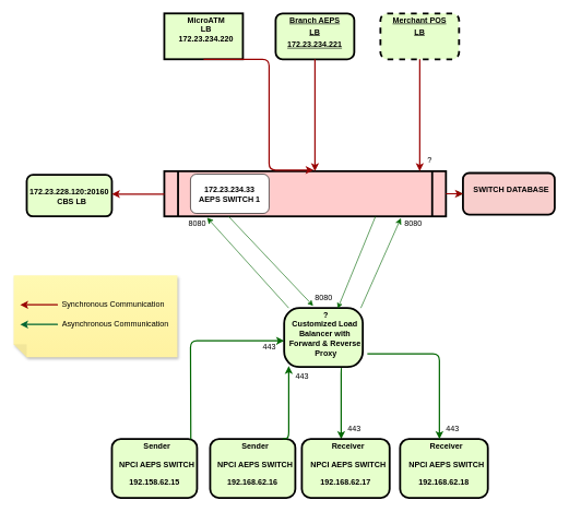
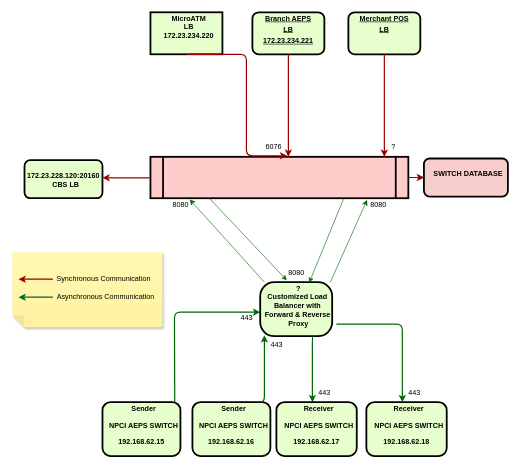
  <mxCell id="0" />
  <mxCell id="1" parent="0" />
  <mxCell id="2" value="&lt;p style=&quot;margin: 0px; margin-top: 4px; text-align: center; text-decoration: underline;&quot;&gt;&lt;/p&gt;&lt;p style=&quot;margin: 0px; margin-left: 8px;&quot;&gt;MicroATM&lt;/p&gt;&lt;p style=&quot;margin: 0px; margin-left: 8px;&quot;&gt;LB&lt;/p&gt;&lt;p style=&quot;margin: 0px; margin-left: 8px;&quot;&gt;172.23.234.220&lt;/p&gt;" style="verticalAlign=middle;align=center;overflow=fill;fontSize=12;fontFamily=Helvetica;html=1;fontStyle=1;strokeWidth=3;fillColor=#E6FFCC;rounded=0;" parent="1" vertex="1"><mxGeometry x="250" y="20" width="120" height="70" as="geometry" /></mxCell>
  <mxCell id="3" value="" style="edgeStyle=orthogonalEdgeStyle;rounded=0;orthogonalLoop=1;jettySize=auto;html=1;strokeColor=#006600;endSize=7;" edge="1" parent="1" source="4" target="37"><mxGeometry relative="1" as="geometry" /></mxCell>
  <mxCell id="4" value="" style="shape=process;whiteSpace=wrap;align=center;verticalAlign=middle;size=0.048;fontStyle=1;strokeWidth=3;fillColor=#FFCCCC" parent="1" vertex="1"><mxGeometry x="250" y="261" width="430" height="69" as="geometry" /></mxCell>
  <mxCell id="5" value="&lt;p style=&quot;margin: 4px 0px 0px;&quot;&gt;&lt;u&gt;Branch AEPS&lt;/u&gt;&lt;/p&gt;&lt;p style=&quot;margin: 4px 0px 0px;&quot;&gt;&lt;u&gt;LB&lt;/u&gt;&lt;/p&gt;&lt;p style=&quot;margin: 4px 0px 0px;&quot;&gt;&lt;u&gt;172.23.234.221&lt;/u&gt;&lt;/p&gt;" style="verticalAlign=middle;align=center;overflow=fill;fontSize=12;fontFamily=Helvetica;html=1;rounded=1;fontStyle=1;strokeWidth=3;fillColor=#E6FFCC" parent="1" vertex="1"><mxGeometry x="420" y="20" width="120" height="70" as="geometry" /></mxCell>
- <mxCell id="6" value="&lt;p style=&quot;margin: 0px; margin-top: 4px; text-align: center; text-decoration: underline;&quot;&gt;&lt;/p&gt;&lt;p style=&quot;text-decoration-line: underline; margin: 4px 0px 0px;&quot;&gt;Merchant POS&lt;/p&gt;&lt;p style=&quot;text-decoration-line: underline; margin: 4px 0px 0px;&quot;&gt;LB&lt;/p&gt;" style="verticalAlign=middle;align=center;overflow=fill;fontSize=12;fontFamily=Helvetica;html=1;rounded=1;fontStyle=1;strokeWidth=3;fillColor=#E6FFCC;dashed=1;" parent="1" vertex="1"><mxGeometry x="580" y="20" width="120" height="70" as="geometry" /></mxCell>
+ <mxCell id="6" value="&lt;p style=&quot;margin: 0px; margin-top: 4px; text-align: center; text-decoration: underline;&quot;&gt;&lt;/p&gt;&lt;p style=&quot;text-decoration-line: underline; margin: 4px 0px 0px;&quot;&gt;Merchant POS&lt;/p&gt;&lt;p style=&quot;text-decoration-line: underline; margin: 4px 0px 0px;&quot;&gt;LB&lt;/p&gt;" style="verticalAlign=middle;align=center;overflow=fill;fontSize=12;fontFamily=Helvetica;html=1;rounded=1;fontStyle=1;strokeWidth=3;fillColor=#E6FFCC" parent="1" vertex="1"><mxGeometry x="580" y="20" width="120" height="70" as="geometry" /></mxCell>
  <mxCell id="7" value="&lt;p style=&quot;margin: 0px; margin-top: 4px; text-align: center; text-decoration: underline;&quot;&gt;&lt;/p&gt;&lt;br&gt;172.23.228.120:20160&lt;br&gt;&lt;p style=&quot;margin: 0px; margin-left: 8px;&quot;&gt;&lt;span style=&quot;background-color: initial;&quot;&gt;CBS LB&lt;/span&gt;&lt;br&gt;&lt;/p&gt;" style="verticalAlign=middle;align=center;overflow=fill;fontSize=12;fontFamily=Helvetica;html=1;rounded=1;fontStyle=1;strokeWidth=3;fillColor=#E6FFCC" parent="1" vertex="1"><mxGeometry x="40" y="266.5" width="130" height="63.5" as="geometry" /></mxCell>
- <mxCell id="8" value="&lt;p style=&quot;margin: 0px; margin-top: 4px; text-align: center; text-decoration: underline;&quot;&gt;&lt;/p&gt;&lt;p style=&quot;margin: 0px; margin-left: 8px;&quot;&gt;&lt;span style=&quot;background-color: initial;&quot;&gt;Sender&lt;/span&gt;&lt;br&gt;&lt;/p&gt;&lt;p style=&quot;margin: 0px; margin-left: 8px;&quot;&gt;&lt;span style=&quot;background-color: initial;&quot;&gt;&lt;br&gt;&lt;/span&gt;&lt;/p&gt;&lt;p style=&quot;margin: 0px; margin-left: 8px;&quot;&gt;NPCI AEPS SWITCH&lt;/p&gt;&lt;p align=&quot;center&quot; class=&quot;MsoNormal&quot;&gt;&lt;span lang=&quot;EN-US&quot;&gt;192.158.62.15&lt;/span&gt;&lt;/p&gt;" style="verticalAlign=middle;align=center;overflow=fill;fontSize=12;fontFamily=Helvetica;html=1;rounded=1;fontStyle=1;strokeWidth=3;fillColor=#E6FFCC" parent="1" vertex="1"><mxGeometry x="170" y="670" width="130" height="90" as="geometry" /></mxCell>
+ <mxCell id="8" value="&lt;p style=&quot;margin: 0px; margin-top: 4px; text-align: center; text-decoration: underline;&quot;&gt;&lt;/p&gt;&lt;p style=&quot;margin: 0px; margin-left: 8px;&quot;&gt;&lt;span style=&quot;background-color: initial;&quot;&gt;Sender&lt;/span&gt;&lt;br&gt;&lt;/p&gt;&lt;p style=&quot;margin: 0px; margin-left: 8px;&quot;&gt;&lt;span style=&quot;background-color: initial;&quot;&gt;&lt;br&gt;&lt;/span&gt;&lt;/p&gt;&lt;p style=&quot;margin: 0px; margin-left: 8px;&quot;&gt;NPCI AEPS SWITCH&lt;/p&gt;&lt;p align=&quot;center&quot; class=&quot;MsoNormal&quot;&gt;&lt;span lang=&quot;EN-US&quot;&gt;192.168.62.15&lt;/span&gt;&lt;/p&gt;" style="verticalAlign=middle;align=center;overflow=fill;fontSize=12;fontFamily=Helvetica;html=1;rounded=1;fontStyle=1;strokeWidth=3;fillColor=#E6FFCC" parent="1" vertex="1"><mxGeometry x="170" y="670" width="130" height="90" as="geometry" /></mxCell>
  <mxCell id="9" value="" style="edgeStyle=elbowEdgeStyle;elbow=horizontal;strokeColor=#990000;strokeWidth=2;entryX=0.53;entryY=-0.024;entryDx=0;entryDy=0;entryPerimeter=0;exitX=0.5;exitY=1;exitDx=0;exitDy=0;" parent="1" source="2" target="4" edge="1"><mxGeometry width="100" height="100" relative="1" as="geometry"><mxPoint x="70" y="370" as="sourcePoint" /><mxPoint x="170" y="270" as="targetPoint" /><Array as="points"><mxPoint x="410" y="110" /><mxPoint x="440" y="220" /><mxPoint x="310" y="120" /><mxPoint x="370" y="120" /><mxPoint x="380" y="100" /><mxPoint x="440" y="240" /><mxPoint x="410" y="190" /><mxPoint x="380" y="120" /><mxPoint x="480" y="260" /><mxPoint x="320" y="100" /><mxPoint x="280" y="70" /><mxPoint x="300" y="90" /><mxPoint x="310" y="120" /><mxPoint x="320" y="140" /><mxPoint x="300" y="230" /></Array></mxGeometry></mxCell>
  <mxCell id="10" value="" style="edgeStyle=elbowEdgeStyle;elbow=horizontal;strokeColor=#990000;strokeWidth=2" parent="1" source="5" target="4" edge="1"><mxGeometry width="100" height="100" relative="1" as="geometry"><mxPoint x="370" y="240" as="sourcePoint" /><mxPoint x="470" y="140" as="targetPoint" /><Array as="points"><mxPoint x="480" y="100" /><mxPoint x="440" y="80" /><mxPoint x="460" y="130" /><mxPoint x="450" y="110" /><mxPoint x="480" y="190" /></Array></mxGeometry></mxCell>
  <mxCell id="11" value="" style="edgeStyle=elbowEdgeStyle;elbow=horizontal;strokeColor=#990000;strokeWidth=2" parent="1" source="6" target="4" edge="1"><mxGeometry width="100" height="100" relative="1" as="geometry"><mxPoint x="590" y="250" as="sourcePoint" /><mxPoint x="530" y="120" as="targetPoint" /><Array as="points"><mxPoint x="640" y="110" /><mxPoint x="600" y="90" /><mxPoint x="580" y="100" /><mxPoint x="620" y="120" /></Array></mxGeometry></mxCell>
  <mxCell id="12" value="" style="edgeStyle=elbowEdgeStyle;elbow=horizontal;strokeColor=#006600;strokeWidth=2;exitX=0.75;exitY=1;exitDx=0;exitDy=0;" parent="1" source="23" edge="1"><mxGeometry width="100" height="100" relative="1" as="geometry"><mxPoint x="520" y="570" as="sourcePoint" /><mxPoint x="520" y="670" as="targetPoint" /><Array as="points"><mxPoint x="520" y="620" /><mxPoint x="520" y="680" /><mxPoint x="520" y="660" /><mxPoint x="520" y="650" /><mxPoint x="520" y="670" /><mxPoint x="460" y="610" /><mxPoint x="450" y="630" /><mxPoint x="460" y="620" /><mxPoint x="460" y="640" /><mxPoint x="460" y="650" /><mxPoint x="460" y="670" /><mxPoint x="460" y="600" /><mxPoint x="400" y="440" /><mxPoint x="380" y="440" /><mxPoint x="410" y="350" /></Array></mxGeometry></mxCell>
  <mxCell id="13" value="" style="edgeStyle=elbowEdgeStyle;elbow=horizontal;strokeColor=#006600;strokeWidth=2;" parent="1" edge="1"><mxGeometry width="100" height="100" relative="1" as="geometry"><mxPoint x="290.5" y="670" as="sourcePoint" /><mxPoint x="433" y="520" as="targetPoint" /><Array as="points"><mxPoint x="290" y="590" /><mxPoint x="333" y="530" /><mxPoint x="213" y="610" /><mxPoint x="253" y="570" /><mxPoint x="263" y="560" /><mxPoint x="313" y="540" /><mxPoint x="485" y="560" /><mxPoint x="483" y="540" /><mxPoint x="473" y="550" /><mxPoint x="383" y="520" /><mxPoint x="383" y="460" /><mxPoint x="493" y="380" /><mxPoint x="453" y="440" /><mxPoint x="463" y="410" /><mxPoint x="423" y="400" /><mxPoint x="413" y="370" /><mxPoint x="383" y="290" /></Array></mxGeometry></mxCell>
  <mxCell id="14" value="" style="edgeStyle=elbowEdgeStyle;elbow=horizontal;strokeColor=#990000;strokeWidth=2" parent="1" source="4" target="7" edge="1"><mxGeometry width="100" height="100" relative="1" as="geometry"><mxPoint x="50" y="370" as="sourcePoint" /><mxPoint x="150" y="270" as="targetPoint" /><Array as="points"><mxPoint x="210" y="296" /><mxPoint x="190" y="290" /><mxPoint x="220" y="286" /><mxPoint x="270" y="340" /></Array></mxGeometry></mxCell>
  <mxCell id="15" value="&lt;span style=&quot;color: rgba(0, 0, 0, 0); font-family: monospace; font-size: 0px; font-style: normal; font-variant-ligatures: normal; font-variant-caps: normal; font-weight: 400; letter-spacing: normal; orphans: 2; text-align: start; text-indent: 0px; text-transform: none; widows: 2; word-spacing: 0px; -webkit-text-stroke-width: 0px; background-color: rgb(248, 249, 250); text-decoration-thickness: initial; text-decoration-style: initial; text-decoration-color: initial; float: none; display: inline !important;&quot;&gt;&amp;nbsp;&lt;/span&gt;" style="text;whiteSpace=wrap;html=1;" vertex="1" parent="1"><mxGeometry x="670" y="130" width="30" height="40" as="geometry" /></mxCell>
  <mxCell id="16" value="&lt;span style=&quot;color: rgba(0, 0, 0, 0); font-family: monospace; font-size: 0px; font-style: normal; font-variant-ligatures: normal; font-variant-caps: normal; font-weight: 400; letter-spacing: normal; orphans: 2; text-align: start; text-indent: 0px; text-transform: none; widows: 2; word-spacing: 0px; -webkit-text-stroke-width: 0px; background-color: rgb(248, 249, 250); text-decoration-thickness: initial; text-decoration-style: initial; text-decoration-color: initial; float: none; display: inline !important;&quot;&gt;&amp;nbsp;&lt;/span&gt;" style="text;whiteSpace=wrap;html=1;" vertex="1" parent="1"><mxGeometry x="270" y="420" width="30" height="40" as="geometry" /></mxCell>
  <mxCell id="17" value="" style="shape=note;whiteSpace=wrap;html=1;backgroundOutline=1;fontColor=#000000;darkOpacity=0.05;fillColor=#FFF9B2;strokeColor=none;fillStyle=solid;direction=west;gradientDirection=north;gradientColor=#FFF2A1;shadow=1;size=20;pointerEvents=1;" vertex="1" parent="1"><mxGeometry y="420" width="250" height="125" as="geometry" x="20" /></mxCell>
  <mxCell id="18" value="" style="edgeStyle=elbowEdgeStyle;elbow=horizontal;strokeColor=#990000;strokeWidth=2" edge="1" parent="1"><mxGeometry width="100" height="100" relative="1" as="geometry"><mxPoint x="80" y="465" as="sourcePoint" /><mxPoint x="30" y="465" as="targetPoint" /><Array as="points"><mxPoint x="90" y="465" /><mxPoint x="120" y="461" /><mxPoint x="170" y="515" /></Array></mxGeometry></mxCell>
  <mxCell id="19" value="&amp;nbsp;Synchronous Communication" style="text;html=1;resizable=0;autosize=1;align=center;verticalAlign=middle;points=[];fillColor=none;strokeColor=none;rounded=0;" vertex="1" parent="1"><mxGeometry x="80" y="450" width="180" height="30" as="geometry" /></mxCell>
  <mxCell id="20" value="" style="edgeStyle=elbowEdgeStyle;elbow=horizontal;strokeColor=#006633;strokeWidth=2" edge="1" parent="1"><mxGeometry width="100" height="100" relative="1" as="geometry"><mxPoint x="80" y="495" as="sourcePoint" /><mxPoint x="30" y="495" as="targetPoint" /><Array as="points"><mxPoint x="90" y="495" /><mxPoint x="120" y="491" /><mxPoint x="170" y="545" /></Array></mxGeometry></mxCell>
  <mxCell id="21" value="Asynchronous Communication" style="text;html=1;resizable=0;autosize=1;align=center;verticalAlign=middle;points=[];fillColor=none;strokeColor=none;rounded=0;" vertex="1" parent="1"><mxGeometry x="80" y="480" width="190" height="30" as="geometry" /></mxCell>
- <mxCell id="22" value="&lt;b&gt;172.23.234.33&lt;/b&gt;&lt;br&gt;&lt;b&gt;AEPS SWITCH 1&lt;/b&gt;" style="rounded=1;whiteSpace=wrap;html=1;" vertex="1" parent="1"><mxGeometry x="290" y="265.5" width="120" height="60" as="geometry" /></mxCell>
  <mxCell id="23" value="&lt;p style=&quot;margin: 0px; margin-top: 4px; text-align: center; text-decoration: underline;&quot;&gt;&lt;/p&gt;&lt;p style=&quot;margin: 0px; margin-left: 8px;&quot;&gt;&lt;span style=&quot;background-color: initial;&quot;&gt;?&lt;/span&gt;&lt;/p&gt;&lt;p style=&quot;margin: 0px; margin-left: 8px;&quot;&gt;&lt;span style=&quot;background-color: initial;&quot;&gt;Customized Load&amp;nbsp;&lt;/span&gt;&lt;br&gt;&lt;/p&gt;&lt;p style=&quot;margin: 0px; margin-left: 8px;&quot;&gt;Balancer with&amp;nbsp;&lt;/p&gt;&lt;p style=&quot;margin: 0px; margin-left: 8px;&quot;&gt;Forward &amp;amp; Reverse&amp;nbsp;&lt;/p&gt;&lt;p style=&quot;margin: 0px; margin-left: 8px;&quot;&gt;Proxy&lt;/p&gt;&lt;p style=&quot;margin: 0px; margin-left: 8px;&quot;&gt;&lt;br&gt;&lt;/p&gt;&lt;p style=&quot;margin: 0px; margin-left: 8px;&quot;&gt;&lt;br&gt;&lt;/p&gt;" style="verticalAlign=middle;align=center;overflow=fill;fontSize=12;fontFamily=Helvetica;html=1;rounded=1;fontStyle=1;strokeWidth=3;fillColor=#E6FFCC;arcSize=26;" vertex="1" parent="1"><mxGeometry x="433" y="470" width="120" height="90" as="geometry" /></mxCell>
  <mxCell id="24" value="" style="endArrow=classic;html=1;rounded=0;strokeColor=#006600;entryX=0.152;entryY=1.029;entryDx=0;entryDy=0;entryPerimeter=0;endSize=7;" edge="1" parent="1" target="4"><mxGeometry width="50" height="50" relative="1" as="geometry"><mxPoint x="440" y="470" as="sourcePoint" /><mxPoint x="310" y="340" as="targetPoint" /></mxGeometry></mxCell>
  <mxCell id="25" value="" style="endArrow=classic;html=1;rounded=0;strokeColor=#006600;exitX=0.228;exitY=1;exitDx=0;exitDy=0;exitPerimeter=0;entryX=0.369;entryY=-0.037;entryDx=0;entryDy=0;entryPerimeter=0;" edge="1" parent="1" source="4" target="23"><mxGeometry width="50" height="50" relative="1" as="geometry"><mxPoint x="380" y="490" as="sourcePoint" /><mxPoint x="430" y="440" as="targetPoint" /><Array as="points" /></mxGeometry></mxCell>
  <mxCell id="26" value="" style="endArrow=classic;html=1;rounded=0;strokeColor=#006600;entryX=0.84;entryY=1.039;entryDx=0;entryDy=0;entryPerimeter=0;endSize=7;" edge="1" parent="1" target="4"><mxGeometry width="50" height="50" relative="1" as="geometry"><mxPoint x="550" y="470" as="sourcePoint" /><mxPoint x="410" y="332.631" as="targetPoint" /></mxGeometry></mxCell>
  <mxCell id="27" value="" style="endArrow=classic;html=1;rounded=0;strokeColor=#006600;exitX=0.75;exitY=1;exitDx=0;exitDy=0;entryX=0.681;entryY=0.007;entryDx=0;entryDy=0;entryPerimeter=0;" edge="1" parent="1" source="4" target="23"><mxGeometry width="50" height="50" relative="1" as="geometry"><mxPoint x="393" y="330" as="sourcePoint" /><mxPoint x="433.04" y="420" as="targetPoint" /><Array as="points" /></mxGeometry></mxCell>
  <mxCell id="28" value="&lt;p style=&quot;margin: 0px; margin-top: 4px; text-align: center; text-decoration: underline;&quot;&gt;&lt;/p&gt;&lt;p style=&quot;margin: 0px; margin-left: 8px;&quot;&gt;Receiver&lt;/p&gt;&lt;p style=&quot;margin: 0px; margin-left: 8px;&quot;&gt;&lt;br&gt;&lt;/p&gt;&lt;p style=&quot;margin: 0px; margin-left: 8px;&quot;&gt;NPCI AEPS SWITCH&lt;/p&gt;&lt;p align=&quot;center&quot; class=&quot;MsoNormal&quot;&gt;&lt;span lang=&quot;EN-US&quot;&gt;192.168.62.18&lt;/span&gt;&lt;/p&gt;&lt;p align=&quot;center&quot; class=&quot;MsoNormal&quot;&gt;&lt;span lang=&quot;EN-US&quot;&gt;&lt;br&gt;&lt;/span&gt;&lt;/p&gt;" style="verticalAlign=middle;align=center;overflow=fill;fontSize=12;fontFamily=Helvetica;html=1;rounded=1;fontStyle=1;strokeWidth=3;fillColor=#E6FFCC" vertex="1" parent="1"><mxGeometry x="610" y="670" width="134" height="90" as="geometry" /></mxCell>
  <mxCell id="29" value="&lt;p style=&quot;margin: 0px; margin-top: 4px; text-align: center; text-decoration: underline;&quot;&gt;&lt;/p&gt;&lt;p style=&quot;margin: 0px; margin-left: 8px;&quot;&gt;&lt;span style=&quot;background-color: initial;&quot;&gt;Sender&lt;/span&gt;&lt;br&gt;&lt;/p&gt;&lt;p style=&quot;margin: 0px; margin-left: 8px;&quot;&gt;&lt;span style=&quot;background-color: initial;&quot;&gt;&lt;br&gt;&lt;/span&gt;&lt;/p&gt;&lt;p style=&quot;margin: 0px; margin-left: 8px;&quot;&gt;NPCI AEPS SWITCH&lt;/p&gt;&lt;p align=&quot;center&quot; class=&quot;MsoNormal&quot;&gt;&lt;span lang=&quot;EN-US&quot;&gt;192.168.62.16&lt;/span&gt;&lt;/p&gt;" style="verticalAlign=middle;align=center;overflow=fill;fontSize=12;fontFamily=Helvetica;html=1;rounded=1;fontStyle=1;strokeWidth=3;fillColor=#E6FFCC" vertex="1" parent="1"><mxGeometry x="320" y="670" width="130" height="90" as="geometry" /></mxCell>
  <mxCell id="30" value="&lt;p style=&quot;margin: 0px; margin-top: 4px; text-align: center; text-decoration: underline;&quot;&gt;&lt;/p&gt;&lt;p style=&quot;margin: 0px; margin-left: 8px;&quot;&gt;Receiver&lt;/p&gt;&lt;p style=&quot;margin: 0px; margin-left: 8px;&quot;&gt;&lt;br&gt;&lt;/p&gt;&lt;p style=&quot;margin: 0px; margin-left: 8px;&quot;&gt;NPCI AEPS SWITCH&lt;/p&gt;&lt;p align=&quot;center&quot; class=&quot;MsoNormal&quot;&gt;&lt;span lang=&quot;EN-US&quot;&gt;192.168.62.17&lt;/span&gt;&lt;/p&gt;" style="verticalAlign=middle;align=center;overflow=fill;fontSize=12;fontFamily=Helvetica;html=1;rounded=1;fontStyle=1;strokeWidth=3;fillColor=#E6FFCC" vertex="1" parent="1"><mxGeometry x="460" y="670" width="134" height="90" as="geometry" /></mxCell>
  <mxCell id="31" value="" style="edgeStyle=elbowEdgeStyle;elbow=horizontal;strokeColor=#006600;strokeWidth=2;" edge="1" parent="1"><mxGeometry width="100" height="100" relative="1" as="geometry"><mxPoint x="560" y="540" as="sourcePoint" /><mxPoint x="670" y="670" as="targetPoint" /><Array as="points"><mxPoint x="670" y="600" /><mxPoint x="680" y="670" /><mxPoint x="680" y="650" /><mxPoint x="680" y="640" /><mxPoint x="680" y="660" /><mxPoint x="620" y="600" /><mxPoint x="610" y="620" /><mxPoint x="620" y="610" /><mxPoint x="620" y="630" /><mxPoint x="620" y="640" /><mxPoint x="620" y="660" /><mxPoint x="620" y="590" /><mxPoint x="560" y="430" /><mxPoint x="540" y="430" /><mxPoint x="570" y="340" /></Array></mxGeometry></mxCell>
  <mxCell id="32" value="" style="edgeStyle=elbowEdgeStyle;elbow=horizontal;strokeColor=#006600;strokeWidth=2;exitX=0.851;exitY=-0.007;exitDx=0;exitDy=0;exitPerimeter=0;entryX=0.064;entryY=0.985;entryDx=0;entryDy=0;entryPerimeter=0;" edge="1" parent="1" source="29" target="23"><mxGeometry width="100" height="100" relative="1" as="geometry"><mxPoint x="380" y="660" as="sourcePoint" /><mxPoint x="440" y="570" as="targetPoint" /><Array as="points"><mxPoint x="440" y="560" /><mxPoint x="440" y="600" /><mxPoint x="383" y="540" /><mxPoint x="263" y="620" /><mxPoint x="303" y="580" /><mxPoint x="313" y="570" /><mxPoint x="363" y="550" /><mxPoint x="535" y="570" /><mxPoint x="533" y="550" /><mxPoint x="523" y="560" /><mxPoint x="433" y="530" /><mxPoint x="433" y="470" /><mxPoint x="543" y="390" /><mxPoint x="503" y="450" /><mxPoint x="513" y="420" /><mxPoint x="473" y="410" /><mxPoint x="463" y="380" /><mxPoint x="433" y="300" /></Array></mxGeometry></mxCell>
+ <mxCell id="33" value="6076" style="text;html=1;resizable=0;autosize=1;align=center;verticalAlign=middle;points=[];fillColor=none;strokeColor=none;rounded=0;" vertex="1" parent="1"><mxGeometry x="430" y="230" width="50" height="30" as="geometry" /></mxCell>
  <mxCell id="34" value="?" style="text;html=1;resizable=0;autosize=1;align=center;verticalAlign=middle;points=[];fillColor=none;strokeColor=none;rounded=0;" vertex="1" parent="1"><mxGeometry x="640" y="230" width="30" height="30" as="geometry" /></mxCell>
  <mxCell id="35" value="8080" style="text;html=1;resizable=0;autosize=1;align=center;verticalAlign=middle;points=[];fillColor=none;strokeColor=none;rounded=0;" vertex="1" parent="1"><mxGeometry x="275" y="325.5" width="50" height="30" as="geometry" /></mxCell>
  <mxCell id="36" value="8080" style="text;html=1;resizable=0;autosize=1;align=center;verticalAlign=middle;points=[];fillColor=none;strokeColor=none;rounded=0;" vertex="1" parent="1"><mxGeometry x="605" y="325.5" width="50" height="30" as="geometry" /></mxCell>
  <mxCell id="37" value="&lt;p style=&quot;margin: 0px; margin-top: 4px; text-align: center; text-decoration: underline;&quot;&gt;&lt;/p&gt;&lt;br&gt;&lt;p style=&quot;margin: 0px; margin-left: 8px;&quot;&gt;&lt;span style=&quot;background-color: initial;&quot;&gt;SWITCH DATABASE&lt;/span&gt;&lt;br&gt;&lt;/p&gt;&lt;p style=&quot;margin: 0px; margin-left: 8px;&quot;&gt;&lt;span style=&quot;background-color: initial;&quot;&gt;&lt;br&gt;&lt;/span&gt;&lt;/p&gt;" style="verticalAlign=middle;align=center;overflow=fill;fontSize=12;fontFamily=Helvetica;html=1;rounded=1;fontStyle=1;strokeWidth=3;fillColor=#f8cecc;" vertex="1" parent="1"><mxGeometry x="706" y="263.75" width="140" height="63.5" as="geometry" /></mxCell>
  <mxCell id="38" value="" style="edgeStyle=elbowEdgeStyle;elbow=horizontal;strokeColor=#990000;strokeWidth=2;entryX=0;entryY=0.5;entryDx=0;entryDy=0;exitX=1;exitY=0.5;exitDx=0;exitDy=0;" edge="1" parent="1" source="4" target="37"><mxGeometry width="100" height="100" relative="1" as="geometry"><mxPoint x="710" y="300" as="sourcePoint" /><mxPoint x="630" y="300" as="targetPoint" /><Array as="points"><mxPoint x="700" y="296" /><mxPoint x="730" y="280" /><mxPoint x="670" y="300" /><mxPoint x="650" y="294" /><mxPoint x="680" y="290" /><mxPoint x="730" y="344" /></Array></mxGeometry></mxCell>
  <mxCell id="39" value="443" style="text;html=1;resizable=0;autosize=1;align=center;verticalAlign=middle;points=[];fillColor=none;strokeColor=none;rounded=0;" vertex="1" parent="1"><mxGeometry x="390" y="515" width="40" height="30" as="geometry" /></mxCell>
  <mxCell id="40" value="443" style="text;html=1;resizable=0;autosize=1;align=center;verticalAlign=middle;points=[];fillColor=none;strokeColor=none;rounded=0;" vertex="1" parent="1"><mxGeometry x="520" y="640" width="40" height="30" as="geometry" /></mxCell>
  <mxCell id="41" value="443" style="text;html=1;resizable=0;autosize=1;align=center;verticalAlign=middle;points=[];fillColor=none;strokeColor=none;rounded=0;" vertex="1" parent="1"><mxGeometry x="440" y="560" width="40" height="30" as="geometry" /></mxCell>
  <mxCell id="42" value="443" style="text;html=1;resizable=0;autosize=1;align=center;verticalAlign=middle;points=[];fillColor=none;strokeColor=none;rounded=0;" vertex="1" parent="1"><mxGeometry x="670" y="640" width="40" height="30" as="geometry" /></mxCell>
  <mxCell id="43" value="8080" style="text;html=1;resizable=0;autosize=1;align=center;verticalAlign=middle;points=[];fillColor=none;strokeColor=none;rounded=0;" vertex="1" parent="1"><mxGeometry x="468" y="440" width="50" height="30" as="geometry" /></mxCell>
